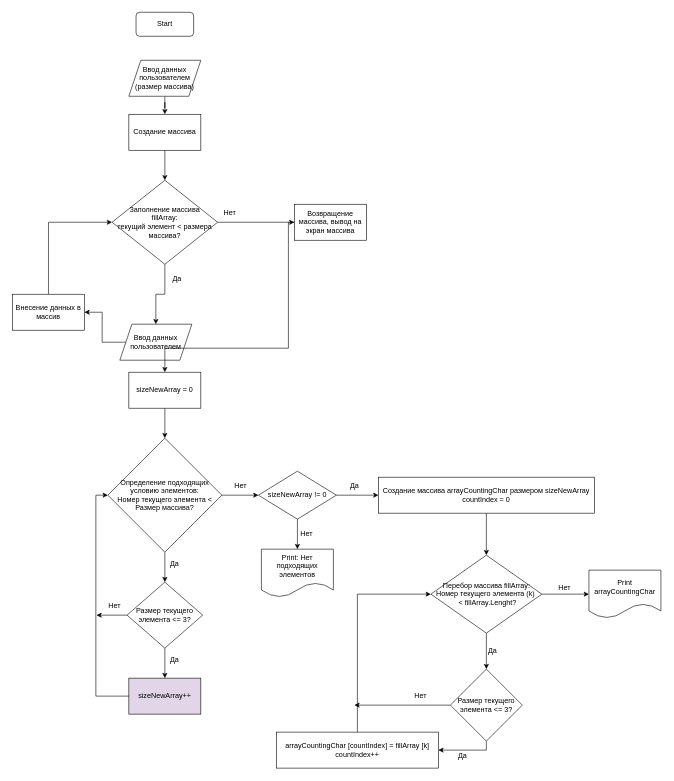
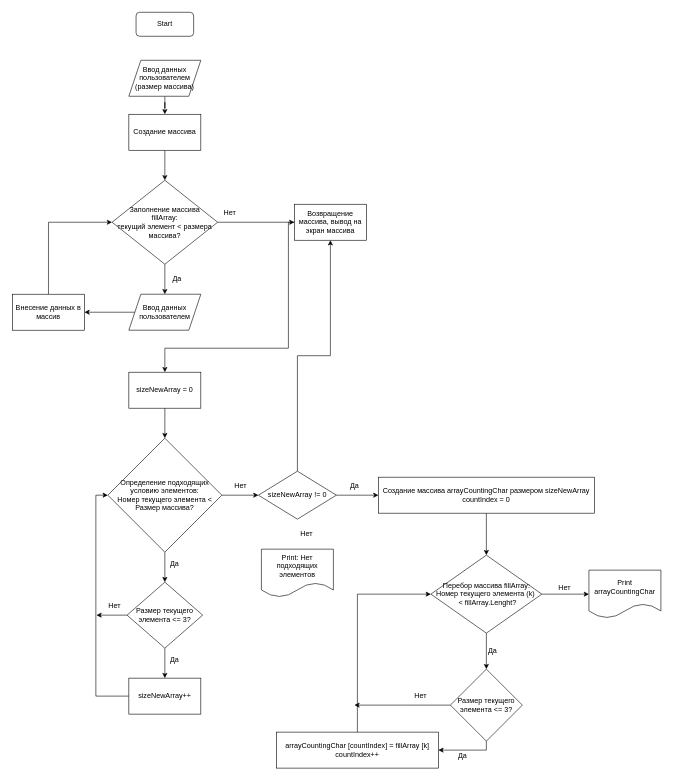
  <mxCell id="0" />
  <mxCell id="1" parent="0" />
  <mxCell id="2" value="Start" style="rounded=1;whiteSpace=wrap;html=1;" vertex="1" parent="1"><mxGeometry x="226" y="20" width="96" height="40" as="geometry" /></mxCell>
  <mxCell id="3" style="edgeStyle=orthogonalEdgeStyle;rounded=0;orthogonalLoop=1;jettySize=auto;html=1;entryX=0.5;entryY=0;entryDx=0;entryDy=0;" edge="1" parent="1" source="4" target="9"><mxGeometry relative="1" as="geometry" /></mxCell>
  <mxCell id="4" value="Создание массива" style="rounded=0;whiteSpace=wrap;html=1;" vertex="1" parent="1"><mxGeometry x="214" y="190" width="120" height="60" as="geometry" /></mxCell>
  <mxCell id="5" style="edgeStyle=orthogonalEdgeStyle;rounded=0;orthogonalLoop=1;jettySize=auto;html=1;entryX=0.5;entryY=0;entryDx=0;entryDy=0;" edge="1" parent="1" source="6" target="4"><mxGeometry relative="1" as="geometry" /></mxCell>
  <mxCell id="6" value="Ввод данных пользователем (размер массива)" style="shape=parallelogram;perimeter=parallelogramPerimeter;whiteSpace=wrap;html=1;fixedSize=1;" vertex="1" parent="1"><mxGeometry x="214" y="100" width="120" height="60" as="geometry" /></mxCell>
  <mxCell id="7" style="edgeStyle=orthogonalEdgeStyle;rounded=0;orthogonalLoop=1;jettySize=auto;html=1;entryX=0.5;entryY=0;entryDx=0;entryDy=0;" edge="1" parent="1" source="9" target="11"><mxGeometry relative="1" as="geometry" /></mxCell>
  <mxCell id="8" style="edgeStyle=orthogonalEdgeStyle;rounded=0;orthogonalLoop=1;jettySize=auto;html=1;entryX=0;entryY=0.5;entryDx=0;entryDy=0;" edge="1" parent="1" source="9" target="16"><mxGeometry relative="1" as="geometry" /></mxCell>
  <mxCell id="9" value="Заполнение массива &lt;br&gt;fillArray:&lt;br&gt;текущий элемент &amp;lt; размера массива?" style="rhombus;whiteSpace=wrap;html=1;" vertex="1" parent="1"><mxGeometry x="186" y="300" width="176" height="140" as="geometry" /></mxCell>
  <mxCell id="10" style="edgeStyle=orthogonalEdgeStyle;rounded=0;orthogonalLoop=1;jettySize=auto;html=1;entryX=1;entryY=0.5;entryDx=0;entryDy=0;" edge="1" parent="1" source="11" target="14"><mxGeometry relative="1" as="geometry" /></mxCell>
- <mxCell id="11" value="Ввод данных пользователем" style="shape=parallelogram;perimeter=parallelogramPerimeter;whiteSpace=wrap;html=1;fixedSize=1;" vertex="1" parent="1"><mxGeometry x="199" y="540" width="120" height="60" as="geometry" /></mxCell>
+ <mxCell id="11" value="Ввод данных пользователем" style="shape=parallelogram;perimeter=parallelogramPerimeter;whiteSpace=wrap;html=1;fixedSize=1;" vertex="1" parent="1"><mxGeometry x="214" y="490" width="120" height="60" as="geometry" /></mxCell>
  <mxCell id="12" value="Да" style="text;html=1;align=center;verticalAlign=middle;resizable=0;points=[];autosize=1;strokeColor=none;fillColor=none;" vertex="1" parent="1"><mxGeometry x="274" y="450" width="40" height="30" as="geometry" /></mxCell>
  <mxCell id="13" style="edgeStyle=orthogonalEdgeStyle;rounded=0;orthogonalLoop=1;jettySize=auto;html=1;entryX=0;entryY=0.5;entryDx=0;entryDy=0;" edge="1" parent="1" source="14" target="9"><mxGeometry relative="1" as="geometry"><Array as="points"><mxPoint x="80" y="370" /></Array></mxGeometry></mxCell>
  <mxCell id="14" value="Внесение данных в массив" style="rounded=0;whiteSpace=wrap;html=1;" vertex="1" parent="1"><mxGeometry x="20" y="490" width="120" height="60" as="geometry" /></mxCell>
  <mxCell id="15" style="edgeStyle=orthogonalEdgeStyle;rounded=0;orthogonalLoop=1;jettySize=auto;html=1;entryX=0.5;entryY=0;entryDx=0;entryDy=0;" edge="1" parent="1" source="16" target="22"><mxGeometry relative="1" as="geometry"><Array as="points"><mxPoint x="480" y="580" /><mxPoint x="274" y="580" /></Array></mxGeometry></mxCell>
  <mxCell id="16" value="Возвращение массива, вывод на экран массива" style="rounded=0;whiteSpace=wrap;html=1;" vertex="1" parent="1"><mxGeometry x="490" y="340" width="120" height="60" as="geometry" /></mxCell>
  <mxCell id="17" value="Нет" style="text;html=1;align=center;verticalAlign=middle;resizable=0;points=[];autosize=1;strokeColor=none;fillColor=none;" vertex="1" parent="1"><mxGeometry x="362" y="340" width="40" height="30" as="geometry" /></mxCell>
  <mxCell id="18" style="edgeStyle=orthogonalEdgeStyle;rounded=0;orthogonalLoop=1;jettySize=auto;html=1;entryX=0.5;entryY=0;entryDx=0;entryDy=0;" edge="1" parent="1" source="20" target="25"><mxGeometry relative="1" as="geometry" /></mxCell>
  <mxCell id="19" style="edgeStyle=orthogonalEdgeStyle;rounded=0;orthogonalLoop=1;jettySize=auto;html=1;entryX=0;entryY=0.5;entryDx=0;entryDy=0;" edge="1" parent="1" source="20" target="33"><mxGeometry relative="1" as="geometry" /></mxCell>
  <mxCell id="20" value="Определение подходящих условию элементов:&lt;br&gt;Номер текущего элемента &amp;lt; Размер массива?" style="rhombus;whiteSpace=wrap;html=1;" vertex="1" parent="1"><mxGeometry x="179" y="730" width="190" height="190" as="geometry" /></mxCell>
  <mxCell id="21" style="edgeStyle=orthogonalEdgeStyle;rounded=0;orthogonalLoop=1;jettySize=auto;html=1;entryX=0.5;entryY=0;entryDx=0;entryDy=0;" edge="1" parent="1" source="22" target="20"><mxGeometry relative="1" as="geometry" /></mxCell>
  <mxCell id="22" value="sizeNewArray = 0" style="rounded=0;whiteSpace=wrap;html=1;" vertex="1" parent="1"><mxGeometry x="214" y="620" width="120" height="60" as="geometry" /></mxCell>
  <mxCell id="23" style="edgeStyle=orthogonalEdgeStyle;rounded=0;orthogonalLoop=1;jettySize=auto;html=1;entryX=0.5;entryY=0;entryDx=0;entryDy=0;" edge="1" parent="1" source="25" target="28"><mxGeometry relative="1" as="geometry" /></mxCell>
  <mxCell id="24" style="edgeStyle=orthogonalEdgeStyle;rounded=0;orthogonalLoop=1;jettySize=auto;html=1;" edge="1" parent="1" source="25"><mxGeometry relative="1" as="geometry"><mxPoint x="160" y="1025" as="targetPoint" /></mxGeometry></mxCell>
  <mxCell id="25" value="Размер текущего элемента &amp;lt;= 3?" style="rhombus;whiteSpace=wrap;html=1;" vertex="1" parent="1"><mxGeometry x="211" y="970" width="126" height="110" as="geometry" /></mxCell>
  <mxCell id="26" value="Да" style="text;html=1;align=center;verticalAlign=middle;resizable=0;points=[];autosize=1;strokeColor=none;fillColor=none;" vertex="1" parent="1"><mxGeometry x="270" y="925" width="40" height="30" as="geometry" /></mxCell>
  <mxCell id="27" style="edgeStyle=orthogonalEdgeStyle;rounded=0;orthogonalLoop=1;jettySize=auto;html=1;entryX=0;entryY=0.5;entryDx=0;entryDy=0;" edge="1" parent="1" source="28" target="20"><mxGeometry relative="1" as="geometry"><Array as="points"><mxPoint x="159" y="1160" /><mxPoint x="159" y="825" /></Array></mxGeometry></mxCell>
- <mxCell id="28" value="sizeNewArray++" style="rounded=0;whiteSpace=wrap;html=1;fillColor=#e1d5e7;" vertex="1" parent="1"><mxGeometry x="214" y="1130" width="120" height="60" as="geometry" /></mxCell>
+ <mxCell id="28" value="sizeNewArray++" style="rounded=0;whiteSpace=wrap;html=1;" vertex="1" parent="1"><mxGeometry x="214" y="1130" width="120" height="60" as="geometry" /></mxCell>
  <mxCell id="29" value="Да" style="text;html=1;align=center;verticalAlign=middle;resizable=0;points=[];autosize=1;strokeColor=none;fillColor=none;" vertex="1" parent="1"><mxGeometry x="270" y="1085" width="40" height="30" as="geometry" /></mxCell>
  <mxCell id="30" value="Нет" style="text;html=1;align=center;verticalAlign=middle;resizable=0;points=[];autosize=1;strokeColor=none;fillColor=none;" vertex="1" parent="1"><mxGeometry x="170" y="995" width="40" height="30" as="geometry" /></mxCell>
- <mxCell id="31" style="edgeStyle=orthogonalEdgeStyle;rounded=0;orthogonalLoop=1;jettySize=auto;html=1;entryX=0.5;entryY=0;entryDx=0;entryDy=0;" edge="1" parent="1" source="33" target="35"><mxGeometry relative="1" as="geometry" /></mxCell>
+ <mxCell id="31" style="edgeStyle=orthogonalEdgeStyle;rounded=0;orthogonalLoop=1;jettySize=auto;html=1;" edge="1" parent="1" source="33" target="16"><mxGeometry relative="1" as="geometry" /></mxCell>
  <mxCell id="32" style="edgeStyle=orthogonalEdgeStyle;rounded=0;orthogonalLoop=1;jettySize=auto;html=1;entryX=0;entryY=0.5;entryDx=0;entryDy=0;" edge="1" parent="1" source="33" target="41"><mxGeometry relative="1" as="geometry" /></mxCell>
  <mxCell id="33" value="sizeNewArray != 0" style="rhombus;whiteSpace=wrap;html=1;" vertex="1" parent="1"><mxGeometry x="430" y="785" width="130" height="80" as="geometry" /></mxCell>
  <mxCell id="34" value="Нет" style="text;html=1;align=center;verticalAlign=middle;resizable=0;points=[];autosize=1;strokeColor=none;fillColor=none;" vertex="1" parent="1"><mxGeometry x="380" y="795" width="40" height="30" as="geometry" /></mxCell>
  <mxCell id="35" value="Print: Нет подходящих элементов" style="shape=document;whiteSpace=wrap;html=1;boundedLbl=1;" vertex="1" parent="1"><mxGeometry x="435" y="915" width="120" height="80" as="geometry" /></mxCell>
  <mxCell id="36" value="Нет" style="text;html=1;align=center;verticalAlign=middle;resizable=0;points=[];autosize=1;strokeColor=none;fillColor=none;" vertex="1" parent="1"><mxGeometry x="490" y="875" width="40" height="30" as="geometry" /></mxCell>
  <mxCell id="37" style="edgeStyle=orthogonalEdgeStyle;rounded=0;orthogonalLoop=1;jettySize=auto;html=1;entryX=0.5;entryY=0;entryDx=0;entryDy=0;" edge="1" parent="1" source="39" target="45"><mxGeometry relative="1" as="geometry" /></mxCell>
  <mxCell id="38" style="edgeStyle=orthogonalEdgeStyle;rounded=0;orthogonalLoop=1;jettySize=auto;html=1;entryX=0;entryY=0.5;entryDx=0;entryDy=0;" edge="1" parent="1" source="39" target="51"><mxGeometry relative="1" as="geometry" /></mxCell>
  <mxCell id="39" value="Перебор массива fillArray:&lt;br&gt;Номер текущего элемента (k)&amp;nbsp;&lt;br&gt;&amp;nbsp;&amp;lt; fillArray.Lenght?" style="rhombus;whiteSpace=wrap;html=1;" vertex="1" parent="1"><mxGeometry x="717.5" y="925" width="185" height="130" as="geometry" /></mxCell>
  <mxCell id="40" style="edgeStyle=orthogonalEdgeStyle;rounded=0;orthogonalLoop=1;jettySize=auto;html=1;entryX=0.5;entryY=0;entryDx=0;entryDy=0;" edge="1" parent="1" source="41" target="39"><mxGeometry relative="1" as="geometry" /></mxCell>
  <mxCell id="41" value="Создание массива arrayCountingChar размером sizeNewArray&lt;br&gt;countIndex = 0" style="rounded=0;whiteSpace=wrap;html=1;" vertex="1" parent="1"><mxGeometry x="630" y="795" width="360" height="60" as="geometry" /></mxCell>
  <mxCell id="42" value="Да" style="text;html=1;align=center;verticalAlign=middle;resizable=0;points=[];autosize=1;strokeColor=none;fillColor=none;" vertex="1" parent="1"><mxGeometry x="570" y="795" width="40" height="30" as="geometry" /></mxCell>
  <mxCell id="43" style="edgeStyle=orthogonalEdgeStyle;rounded=0;orthogonalLoop=1;jettySize=auto;html=1;entryX=1;entryY=0.5;entryDx=0;entryDy=0;" edge="1" parent="1" source="45" target="48"><mxGeometry relative="1" as="geometry"><Array as="points"><mxPoint x="810" y="1250" /></Array></mxGeometry></mxCell>
  <mxCell id="44" style="edgeStyle=orthogonalEdgeStyle;rounded=0;orthogonalLoop=1;jettySize=auto;html=1;" edge="1" parent="1" source="45"><mxGeometry relative="1" as="geometry"><mxPoint x="590" y="1175" as="targetPoint" /></mxGeometry></mxCell>
  <mxCell id="45" value="Размер текущего элемента &amp;lt;= 3?" style="rhombus;whiteSpace=wrap;html=1;" vertex="1" parent="1"><mxGeometry x="750" y="1115" width="120" height="120" as="geometry" /></mxCell>
  <mxCell id="46" value="Да" style="text;html=1;align=center;verticalAlign=middle;resizable=0;points=[];autosize=1;strokeColor=none;fillColor=none;" vertex="1" parent="1"><mxGeometry x="800" y="1070" width="40" height="30" as="geometry" /></mxCell>
  <mxCell id="47" style="edgeStyle=orthogonalEdgeStyle;rounded=0;orthogonalLoop=1;jettySize=auto;html=1;entryX=0;entryY=0.5;entryDx=0;entryDy=0;" edge="1" parent="1" source="48" target="39"><mxGeometry relative="1" as="geometry" /></mxCell>
  <mxCell id="48" value="arrayCountingChar [countIndex] = fillArray [k]&lt;br&gt;countIndex++" style="rounded=0;whiteSpace=wrap;html=1;" vertex="1" parent="1"><mxGeometry x="460" y="1220" width="270" height="60" as="geometry" /></mxCell>
  <mxCell id="49" value="Да" style="text;html=1;align=center;verticalAlign=middle;resizable=0;points=[];autosize=1;strokeColor=none;fillColor=none;" vertex="1" parent="1"><mxGeometry x="750" y="1245" width="40" height="30" as="geometry" /></mxCell>
  <mxCell id="50" value="Нет" style="text;html=1;align=center;verticalAlign=middle;resizable=0;points=[];autosize=1;strokeColor=none;fillColor=none;" vertex="1" parent="1"><mxGeometry x="680" y="1145" width="40" height="30" as="geometry" /></mxCell>
  <mxCell id="51" value="Print arrayCountingChar" style="shape=document;whiteSpace=wrap;html=1;boundedLbl=1;" vertex="1" parent="1"><mxGeometry x="981" y="950" width="120" height="80" as="geometry" /></mxCell>
  <mxCell id="52" value="Нет" style="text;html=1;align=center;verticalAlign=middle;resizable=0;points=[];autosize=1;strokeColor=none;fillColor=none;" vertex="1" parent="1"><mxGeometry x="920" y="965" width="40" height="30" as="geometry" /></mxCell>
